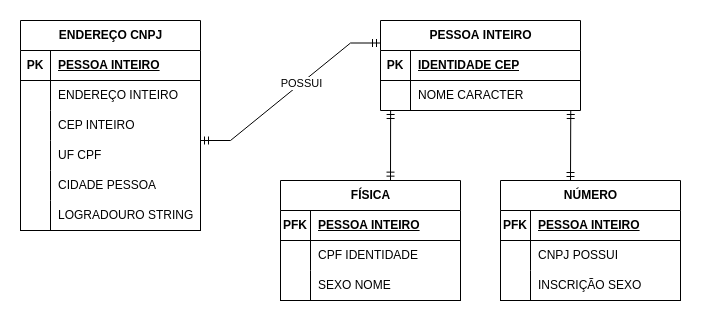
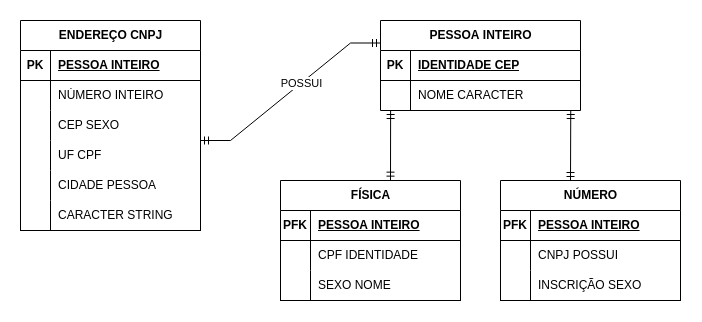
  <mxCell id="0" />
  <mxCell id="1" parent="0" />
  <mxCell id="2" value="PESSOA&amp;nbsp;INTEIRO" style="shape=table;startSize=30;container=1;collapsible=1;childLayout=tableLayout;fixedRows=1;rowLines=0;fontStyle=1;align=center;resizeLast=1;html=1;" vertex="1" parent="1"><mxGeometry x="380" y="20" width="200" height="90" as="geometry" /></mxCell>
  <mxCell id="3" value="" style="shape=tableRow;horizontal=0;startSize=0;swimlaneHead=0;swimlaneBody=0;fillColor=none;collapsible=0;dropTarget=0;points=[[0,0.5],[1,0.5]];portConstraint=eastwest;top=0;left=0;right=0;bottom=1;" vertex="1" parent="2"><mxGeometry y="30" width="200" height="30" as="geometry" /></mxCell>
  <mxCell id="4" value="PK" style="shape=partialRectangle;connectable=0;fillColor=none;top=0;left=0;bottom=0;right=0;fontStyle=1;overflow=hidden;whiteSpace=wrap;html=1;" vertex="1" parent="3"><mxGeometry width="30" height="30" as="geometry"><mxRectangle width="30" height="30" as="alternateBounds" /></mxGeometry></mxCell>
  <mxCell id="5" value="IDENTIDADE&amp;nbsp;CEP" style="shape=partialRectangle;connectable=0;fillColor=none;top=0;left=0;bottom=0;right=0;align=left;spacingLeft=6;fontStyle=5;overflow=hidden;whiteSpace=wrap;html=1;" vertex="1" parent="3"><mxGeometry x="30" width="170" height="30" as="geometry"><mxRectangle width="170" height="30" as="alternateBounds" /></mxGeometry></mxCell>
  <mxCell id="6" value="" style="shape=tableRow;horizontal=0;startSize=0;swimlaneHead=0;swimlaneBody=0;fillColor=none;collapsible=0;dropTarget=0;points=[[0,0.5],[1,0.5]];portConstraint=eastwest;top=0;left=0;right=0;bottom=0;" vertex="1" parent="2"><mxGeometry y="60" width="200" height="30" as="geometry" /></mxCell>
  <mxCell id="7" value="" style="shape=partialRectangle;connectable=0;fillColor=none;top=0;left=0;bottom=0;right=0;editable=1;overflow=hidden;whiteSpace=wrap;html=1;" vertex="1" parent="6"><mxGeometry width="30" height="30" as="geometry"><mxRectangle width="30" height="30" as="alternateBounds" /></mxGeometry></mxCell>
  <mxCell id="8" value="NOME CARACTER" style="shape=partialRectangle;connectable=0;fillColor=none;top=0;left=0;bottom=0;right=0;align=left;spacingLeft=6;overflow=hidden;whiteSpace=wrap;html=1;" vertex="1" parent="6"><mxGeometry x="30" width="170" height="30" as="geometry"><mxRectangle width="170" height="30" as="alternateBounds" /></mxGeometry></mxCell>
  <mxCell id="9" value="ENDEREÇO CNPJ" style="shape=table;startSize=30;container=1;collapsible=1;childLayout=tableLayout;fixedRows=1;rowLines=0;fontStyle=1;align=center;resizeLast=1;html=1;" vertex="1" parent="1"><mxGeometry x="20" y="20" width="180" height="210" as="geometry" /></mxCell>
  <mxCell id="10" value="" style="shape=tableRow;horizontal=0;startSize=0;swimlaneHead=0;swimlaneBody=0;fillColor=none;collapsible=0;dropTarget=0;points=[[0,0.5],[1,0.5]];portConstraint=eastwest;top=0;left=0;right=0;bottom=1;" vertex="1" parent="9"><mxGeometry y="30" width="180" height="30" as="geometry" /></mxCell>
  <mxCell id="11" value="PK" style="shape=partialRectangle;connectable=0;fillColor=none;top=0;left=0;bottom=0;right=0;fontStyle=1;overflow=hidden;whiteSpace=wrap;html=1;" vertex="1" parent="10"><mxGeometry width="30" height="30" as="geometry"><mxRectangle width="30" height="30" as="alternateBounds" /></mxGeometry></mxCell>
  <mxCell id="12" value="PESSOA INTEIRO" style="shape=partialRectangle;connectable=0;fillColor=none;top=0;left=0;bottom=0;right=0;align=left;spacingLeft=6;fontStyle=5;overflow=hidden;whiteSpace=wrap;html=1;" vertex="1" parent="10"><mxGeometry x="30" width="150" height="30" as="geometry"><mxRectangle width="150" height="30" as="alternateBounds" /></mxGeometry></mxCell>
  <mxCell id="13" value="" style="shape=tableRow;horizontal=0;startSize=0;swimlaneHead=0;swimlaneBody=0;fillColor=none;collapsible=0;dropTarget=0;points=[[0,0.5],[1,0.5]];portConstraint=eastwest;top=0;left=0;right=0;bottom=0;" vertex="1" parent="9"><mxGeometry y="60" width="180" height="30" as="geometry" /></mxCell>
  <mxCell id="14" value="" style="shape=partialRectangle;connectable=0;fillColor=none;top=0;left=0;bottom=0;right=0;editable=1;overflow=hidden;whiteSpace=wrap;html=1;" vertex="1" parent="13"><mxGeometry width="30" height="30" as="geometry"><mxRectangle width="30" height="30" as="alternateBounds" /></mxGeometry></mxCell>
- <mxCell id="15" value="ENDEREÇO INTEIRO" style="shape=partialRectangle;connectable=0;fillColor=none;top=0;left=0;bottom=0;right=0;align=left;spacingLeft=6;overflow=hidden;whiteSpace=wrap;html=1;" vertex="1" parent="13"><mxGeometry x="30" width="150" height="30" as="geometry"><mxRectangle width="150" height="30" as="alternateBounds" /></mxGeometry></mxCell>
+ <mxCell id="15" value="NÚMERO INTEIRO" style="shape=partialRectangle;connectable=0;fillColor=none;top=0;left=0;bottom=0;right=0;align=left;spacingLeft=6;overflow=hidden;whiteSpace=wrap;html=1;" vertex="1" parent="13"><mxGeometry x="30" width="150" height="30" as="geometry"><mxRectangle width="150" height="30" as="alternateBounds" /></mxGeometry></mxCell>
  <mxCell id="16" value="" style="shape=tableRow;horizontal=0;startSize=0;swimlaneHead=0;swimlaneBody=0;fillColor=none;collapsible=0;dropTarget=0;points=[[0,0.5],[1,0.5]];portConstraint=eastwest;top=0;left=0;right=0;bottom=0;" vertex="1" parent="9"><mxGeometry y="90" width="180" height="30" as="geometry" /></mxCell>
  <mxCell id="17" value="" style="shape=partialRectangle;connectable=0;fillColor=none;top=0;left=0;bottom=0;right=0;editable=1;overflow=hidden;whiteSpace=wrap;html=1;" vertex="1" parent="16"><mxGeometry width="30" height="30" as="geometry"><mxRectangle width="30" height="30" as="alternateBounds" /></mxGeometry></mxCell>
- <mxCell id="18" value="CEP INTEIRO" style="shape=partialRectangle;connectable=0;fillColor=none;top=0;left=0;bottom=0;right=0;align=left;spacingLeft=6;overflow=hidden;whiteSpace=wrap;html=1;" vertex="1" parent="16"><mxGeometry x="30" width="150" height="30" as="geometry"><mxRectangle width="150" height="30" as="alternateBounds" /></mxGeometry></mxCell>
+ <mxCell id="18" value="CEP SEXO" style="shape=partialRectangle;connectable=0;fillColor=none;top=0;left=0;bottom=0;right=0;align=left;spacingLeft=6;overflow=hidden;whiteSpace=wrap;html=1;" vertex="1" parent="16"><mxGeometry x="30" width="150" height="30" as="geometry"><mxRectangle width="150" height="30" as="alternateBounds" /></mxGeometry></mxCell>
  <mxCell id="19" value="" style="shape=tableRow;horizontal=0;startSize=0;swimlaneHead=0;swimlaneBody=0;fillColor=none;collapsible=0;dropTarget=0;points=[[0,0.5],[1,0.5]];portConstraint=eastwest;top=0;left=0;right=0;bottom=0;" vertex="1" parent="9"><mxGeometry y="120" width="180" height="30" as="geometry" /></mxCell>
  <mxCell id="20" value="" style="shape=partialRectangle;connectable=0;fillColor=none;top=0;left=0;bottom=0;right=0;editable=1;overflow=hidden;whiteSpace=wrap;html=1;" vertex="1" parent="19"><mxGeometry width="30" height="30" as="geometry"><mxRectangle width="30" height="30" as="alternateBounds" /></mxGeometry></mxCell>
  <mxCell id="21" value="UF CPF" style="shape=partialRectangle;connectable=0;fillColor=none;top=0;left=0;bottom=0;right=0;align=left;spacingLeft=6;overflow=hidden;whiteSpace=wrap;html=1;" vertex="1" parent="19"><mxGeometry x="30" width="150" height="30" as="geometry"><mxRectangle width="150" height="30" as="alternateBounds" /></mxGeometry></mxCell>
  <mxCell id="22" value="" style="shape=tableRow;horizontal=0;startSize=0;swimlaneHead=0;swimlaneBody=0;fillColor=none;collapsible=0;dropTarget=0;points=[[0,0.5],[1,0.5]];portConstraint=eastwest;top=0;left=0;right=0;bottom=0;" vertex="1" parent="9"><mxGeometry y="150" width="180" height="30" as="geometry" /></mxCell>
  <mxCell id="23" value="" style="shape=partialRectangle;connectable=0;fillColor=none;top=0;left=0;bottom=0;right=0;editable=1;overflow=hidden;whiteSpace=wrap;html=1;" vertex="1" parent="22"><mxGeometry width="30" height="30" as="geometry"><mxRectangle width="30" height="30" as="alternateBounds" /></mxGeometry></mxCell>
  <mxCell id="24" value="CIDADE PESSOA" style="shape=partialRectangle;connectable=0;fillColor=none;top=0;left=0;bottom=0;right=0;align=left;spacingLeft=6;overflow=hidden;whiteSpace=wrap;html=1;" vertex="1" parent="22"><mxGeometry x="30" width="150" height="30" as="geometry"><mxRectangle width="150" height="30" as="alternateBounds" /></mxGeometry></mxCell>
  <mxCell id="25" value="" style="shape=tableRow;horizontal=0;startSize=0;swimlaneHead=0;swimlaneBody=0;fillColor=none;collapsible=0;dropTarget=0;points=[[0,0.5],[1,0.5]];portConstraint=eastwest;top=0;left=0;right=0;bottom=1;" vertex="1" parent="9"><mxGeometry y="180" width="180" height="30" as="geometry" /></mxCell>
  <mxCell id="26" value="" style="shape=partialRectangle;connectable=0;fillColor=none;top=0;left=0;bottom=0;right=0;fontStyle=1;overflow=hidden;whiteSpace=wrap;html=1;" vertex="1" parent="25"><mxGeometry width="30" height="30" as="geometry"><mxRectangle width="30" height="30" as="alternateBounds" /></mxGeometry></mxCell>
- <mxCell id="27" value="&lt;span style=&quot;font-weight: normal;&quot;&gt;LOGRADOURO&amp;nbsp;STRING&lt;/span&gt;" style="shape=partialRectangle;connectable=0;fillColor=none;top=0;left=0;bottom=0;right=0;align=left;spacingLeft=6;fontStyle=1;overflow=hidden;whiteSpace=wrap;html=1;" vertex="1" parent="25"><mxGeometry x="30" width="150" height="30" as="geometry"><mxRectangle width="150" height="30" as="alternateBounds" /></mxGeometry></mxCell>
+ <mxCell id="27" value="&lt;span style=&quot;font-weight: normal;&quot;&gt;CARACTER&amp;nbsp;STRING&lt;/span&gt;" style="shape=partialRectangle;connectable=0;fillColor=none;top=0;left=0;bottom=0;right=0;align=left;spacingLeft=6;fontStyle=1;overflow=hidden;whiteSpace=wrap;html=1;" vertex="1" parent="25"><mxGeometry x="30" width="150" height="30" as="geometry"><mxRectangle width="150" height="30" as="alternateBounds" /></mxGeometry></mxCell>
  <mxCell id="28" value="FÍSICA" style="shape=table;startSize=30;container=1;collapsible=1;childLayout=tableLayout;fixedRows=1;rowLines=0;fontStyle=1;align=center;resizeLast=1;html=1;" vertex="1" parent="1"><mxGeometry x="280" y="180" width="180" height="120" as="geometry" /></mxCell>
  <mxCell id="29" value="" style="shape=tableRow;horizontal=0;startSize=0;swimlaneHead=0;swimlaneBody=0;fillColor=none;collapsible=0;dropTarget=0;points=[[0,0.5],[1,0.5]];portConstraint=eastwest;top=0;left=0;right=0;bottom=1;" vertex="1" parent="28"><mxGeometry y="30" width="180" height="30" as="geometry" /></mxCell>
  <mxCell id="30" value="PFK" style="shape=partialRectangle;connectable=0;fillColor=none;top=0;left=0;bottom=0;right=0;fontStyle=1;overflow=hidden;whiteSpace=wrap;html=1;" vertex="1" parent="29"><mxGeometry width="30" height="30" as="geometry"><mxRectangle width="30" height="30" as="alternateBounds" /></mxGeometry></mxCell>
  <mxCell id="31" value="PESSOA INTEIRO" style="shape=partialRectangle;connectable=0;fillColor=none;top=0;left=0;bottom=0;right=0;align=left;spacingLeft=6;fontStyle=5;overflow=hidden;whiteSpace=wrap;html=1;" vertex="1" parent="29"><mxGeometry x="30" width="150" height="30" as="geometry"><mxRectangle width="150" height="30" as="alternateBounds" /></mxGeometry></mxCell>
  <mxCell id="32" value="" style="shape=tableRow;horizontal=0;startSize=0;swimlaneHead=0;swimlaneBody=0;fillColor=none;collapsible=0;dropTarget=0;points=[[0,0.5],[1,0.5]];portConstraint=eastwest;top=0;left=0;right=0;bottom=0;" vertex="1" parent="28"><mxGeometry y="60" width="180" height="30" as="geometry" /></mxCell>
  <mxCell id="33" value="" style="shape=partialRectangle;connectable=0;fillColor=none;top=0;left=0;bottom=0;right=0;editable=1;overflow=hidden;whiteSpace=wrap;html=1;" vertex="1" parent="32"><mxGeometry width="30" height="30" as="geometry"><mxRectangle width="30" height="30" as="alternateBounds" /></mxGeometry></mxCell>
  <mxCell id="34" value="CPF IDENTIDADE" style="shape=partialRectangle;connectable=0;fillColor=none;top=0;left=0;bottom=0;right=0;align=left;spacingLeft=6;overflow=hidden;whiteSpace=wrap;html=1;" vertex="1" parent="32"><mxGeometry x="30" width="150" height="30" as="geometry"><mxRectangle width="150" height="30" as="alternateBounds" /></mxGeometry></mxCell>
  <mxCell id="35" value="" style="shape=tableRow;horizontal=0;startSize=0;swimlaneHead=0;swimlaneBody=0;fillColor=none;collapsible=0;dropTarget=0;points=[[0,0.5],[1,0.5]];portConstraint=eastwest;top=0;left=0;right=0;bottom=1;" vertex="1" parent="28"><mxGeometry y="90" width="180" height="30" as="geometry" /></mxCell>
  <mxCell id="36" value="" style="shape=partialRectangle;connectable=0;fillColor=none;top=0;left=0;bottom=0;right=0;fontStyle=1;overflow=hidden;whiteSpace=wrap;html=1;" vertex="1" parent="35"><mxGeometry width="30" height="30" as="geometry"><mxRectangle width="30" height="30" as="alternateBounds" /></mxGeometry></mxCell>
  <mxCell id="37" value="&lt;span style=&quot;font-weight: normal;&quot;&gt;SEXO NOME&lt;/span&gt;" style="shape=partialRectangle;connectable=0;fillColor=none;top=0;left=0;bottom=0;right=0;align=left;spacingLeft=6;fontStyle=1;overflow=hidden;whiteSpace=wrap;html=1;verticalAlign=middle;" vertex="1" parent="35"><mxGeometry x="30" width="150" height="30" as="geometry"><mxRectangle width="150" height="30" as="alternateBounds" /></mxGeometry></mxCell>
  <mxCell id="38" value="NÚMERO" style="shape=table;startSize=30;container=1;collapsible=1;childLayout=tableLayout;fixedRows=1;rowLines=0;fontStyle=1;align=center;resizeLast=1;html=1;" vertex="1" parent="1"><mxGeometry x="500" y="180" width="180" height="120" as="geometry" /></mxCell>
  <mxCell id="39" value="" style="shape=tableRow;horizontal=0;startSize=0;swimlaneHead=0;swimlaneBody=0;fillColor=none;collapsible=0;dropTarget=0;points=[[0,0.5],[1,0.5]];portConstraint=eastwest;top=0;left=0;right=0;bottom=1;" vertex="1" parent="38"><mxGeometry y="30" width="180" height="30" as="geometry" /></mxCell>
  <mxCell id="40" value="PFK" style="shape=partialRectangle;connectable=0;fillColor=none;top=0;left=0;bottom=0;right=0;fontStyle=1;overflow=hidden;whiteSpace=wrap;html=1;" vertex="1" parent="39"><mxGeometry width="30" height="30" as="geometry"><mxRectangle width="30" height="30" as="alternateBounds" /></mxGeometry></mxCell>
  <mxCell id="41" value="PESSOA INTEIRO" style="shape=partialRectangle;connectable=0;fillColor=none;top=0;left=0;bottom=0;right=0;align=left;spacingLeft=6;fontStyle=5;overflow=hidden;whiteSpace=wrap;html=1;" vertex="1" parent="39"><mxGeometry x="30" width="150" height="30" as="geometry"><mxRectangle width="150" height="30" as="alternateBounds" /></mxGeometry></mxCell>
  <mxCell id="42" value="" style="shape=tableRow;horizontal=0;startSize=0;swimlaneHead=0;swimlaneBody=0;fillColor=none;collapsible=0;dropTarget=0;points=[[0,0.5],[1,0.5]];portConstraint=eastwest;top=0;left=0;right=0;bottom=0;" vertex="1" parent="38"><mxGeometry y="60" width="180" height="30" as="geometry" /></mxCell>
  <mxCell id="43" value="" style="shape=partialRectangle;connectable=0;fillColor=none;top=0;left=0;bottom=0;right=0;editable=1;overflow=hidden;whiteSpace=wrap;html=1;" vertex="1" parent="42"><mxGeometry width="30" height="30" as="geometry"><mxRectangle width="30" height="30" as="alternateBounds" /></mxGeometry></mxCell>
  <mxCell id="44" value="CNPJ POSSUI" style="shape=partialRectangle;connectable=0;fillColor=none;top=0;left=0;bottom=0;right=0;align=left;spacingLeft=6;overflow=hidden;whiteSpace=wrap;html=1;" vertex="1" parent="42"><mxGeometry x="30" width="150" height="30" as="geometry"><mxRectangle width="150" height="30" as="alternateBounds" /></mxGeometry></mxCell>
  <mxCell id="45" value="" style="shape=tableRow;horizontal=0;startSize=0;swimlaneHead=0;swimlaneBody=0;fillColor=none;collapsible=0;dropTarget=0;points=[[0,0.5],[1,0.5]];portConstraint=eastwest;top=0;left=0;right=0;bottom=1;" vertex="1" parent="38"><mxGeometry y="90" width="180" height="30" as="geometry" /></mxCell>
  <mxCell id="46" value="" style="shape=partialRectangle;connectable=0;fillColor=none;top=0;left=0;bottom=0;right=0;fontStyle=1;overflow=hidden;whiteSpace=wrap;html=1;" vertex="1" parent="45"><mxGeometry width="30" height="30" as="geometry"><mxRectangle width="30" height="30" as="alternateBounds" /></mxGeometry></mxCell>
  <mxCell id="47" value="&lt;span style=&quot;font-weight: 400;&quot;&gt;INSCRIÇÃO&amp;nbsp;&lt;/span&gt;&lt;span style=&quot;font-weight: normal;&quot;&gt;SEXO&lt;/span&gt;" style="shape=partialRectangle;connectable=0;fillColor=none;top=0;left=0;bottom=0;right=0;align=left;spacingLeft=6;fontStyle=1;overflow=hidden;whiteSpace=wrap;html=1;" vertex="1" parent="45"><mxGeometry x="30" width="150" height="30" as="geometry"><mxRectangle width="150" height="30" as="alternateBounds" /></mxGeometry></mxCell>
  <mxCell id="48" value="" style="fontSize=12;html=1;endArrow=ERmandOne;startArrow=ERmandOne;rounded=0;exitX=0.623;exitY=-0.004;exitDx=0;exitDy=0;exitPerimeter=0;entryX=0.009;entryY=1.093;entryDx=0;entryDy=0;entryPerimeter=0;" edge="1" parent="1"><mxGeometry width="100" height="100" relative="1" as="geometry"><mxPoint x="390" y="179.64" as="sourcePoint" /><mxPoint x="390.12" y="110" as="targetPoint" /><Array as="points" /></mxGeometry></mxCell>
  <mxCell id="49" value="" style="fontSize=12;html=1;endArrow=ERmandOne;startArrow=ERmandOne;rounded=0;exitX=0.623;exitY=-0.004;exitDx=0;exitDy=0;exitPerimeter=0;entryX=0.009;entryY=1.093;entryDx=0;entryDy=0;entryPerimeter=0;" edge="1" parent="1"><mxGeometry width="100" height="100" relative="1" as="geometry"><mxPoint x="570" y="180" as="sourcePoint" /><mxPoint x="570.26" y="110" as="targetPoint" /><Array as="points" /></mxGeometry></mxCell>
  <mxCell id="50" value="" style="edgeStyle=entityRelationEdgeStyle;fontSize=12;html=1;endArrow=ERmandOne;startArrow=ERmandOne;rounded=0;entryX=0;entryY=0.25;entryDx=0;entryDy=0;" edge="1" parent="1" target="2"><mxGeometry width="100" height="100" relative="1" as="geometry"><mxPoint x="200" y="140" as="sourcePoint" /><mxPoint x="300" y="40" as="targetPoint" /></mxGeometry></mxCell>
  <mxCell id="51" value="POSSUI" style="edgeLabel;html=1;align=center;verticalAlign=middle;resizable=0;points=[];" vertex="1" connectable="0" parent="50"><mxGeometry x="0.114" y="1" relative="1" as="geometry"><mxPoint x="1" as="offset" /></mxGeometry></mxCell>
